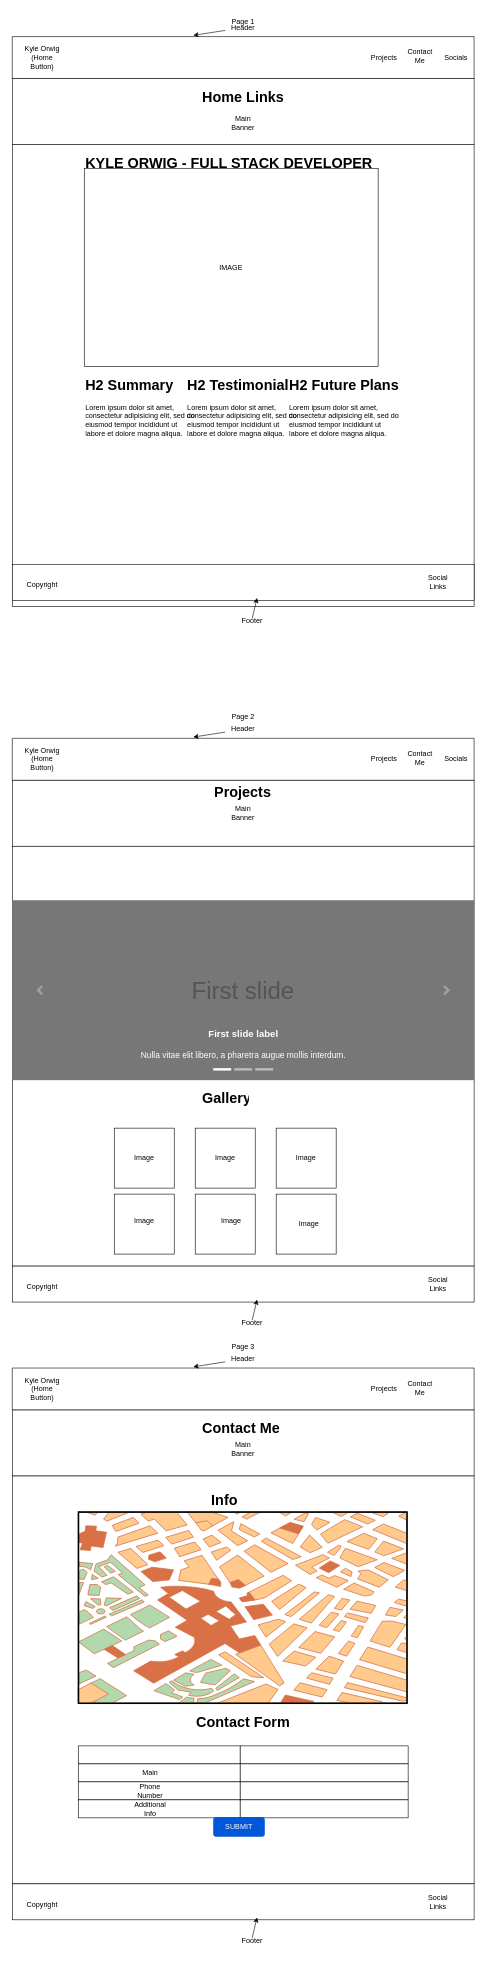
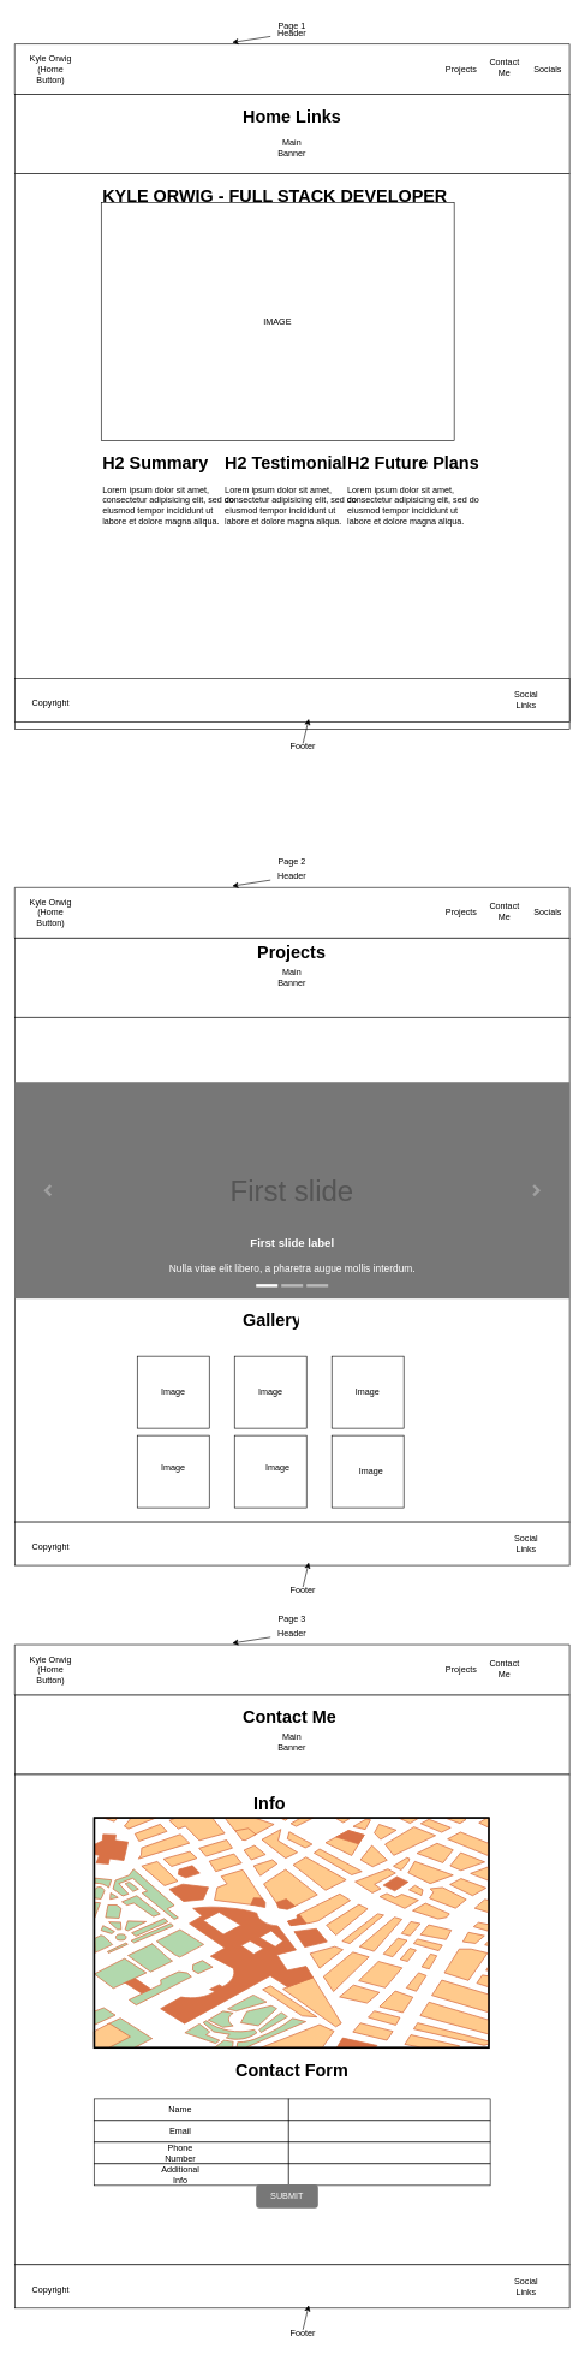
  <mxCell id="0" />
  <mxCell id="1" parent="0" />
  <mxCell id="2" value="" style="whiteSpace=wrap;html=1;aspect=fixed;" vertex="1" parent="1"><mxGeometry x="20" y="240" width="770" height="770" as="geometry" /></mxCell>
  <mxCell id="3" value="" style="verticalLabelPosition=bottom;verticalAlign=top;html=1;shape=mxgraph.basic.rect;fillColor2=none;strokeWidth=1;size=20;indent=5;" vertex="1" parent="1"><mxGeometry x="20" y="60" width="770" height="70" as="geometry" /></mxCell>
  <mxCell id="4" value="Socials" style="text;html=1;align=center;verticalAlign=middle;whiteSpace=wrap;rounded=0;" vertex="1" parent="1"><mxGeometry x="730" y="80" width="60" height="30" as="geometry" /></mxCell>
  <mxCell id="5" value="Projects" style="text;html=1;align=center;verticalAlign=middle;whiteSpace=wrap;rounded=0;" vertex="1" parent="1"><mxGeometry x="610" y="80" width="60" height="30" as="geometry" /></mxCell>
  <mxCell id="6" value="Contact Me" style="text;html=1;align=center;verticalAlign=middle;whiteSpace=wrap;rounded=0;" vertex="1" parent="1"><mxGeometry x="670" y="77.5" width="60" height="30" as="geometry" /></mxCell>
  <mxCell id="7" value="Kyle Orwig (Home Button)" style="text;html=1;align=center;verticalAlign=middle;whiteSpace=wrap;rounded=0;" vertex="1" parent="1"><mxGeometry x="40" y="80" width="60" height="30" as="geometry" /></mxCell>
  <mxCell id="8" value="&lt;h1 style=&quot;margin-top: 0px;&quot;&gt;&lt;span style=&quot;background-color: initial;&quot;&gt;KYLE ORWIG - FULL STACK DEVELOPER&lt;/span&gt;&lt;/h1&gt;&lt;h1 style=&quot;margin-top: 0px;&quot;&gt;&lt;br&gt;&lt;/h1&gt;" style="text;html=1;whiteSpace=wrap;overflow=hidden;rounded=0;" vertex="1" parent="1"><mxGeometry x="140" y="250" width="490" height="150" as="geometry" /></mxCell>
  <mxCell id="9" value="Header" style="text;html=1;align=center;verticalAlign=middle;whiteSpace=wrap;rounded=0;" vertex="1" parent="1"><mxGeometry x="375" y="30" width="60" height="30" as="geometry" /></mxCell>
  <mxCell id="10" value="" style="endArrow=classic;html=1;rounded=0;entryX=0.392;entryY=-0.029;entryDx=0;entryDy=0;entryPerimeter=0;" edge="1" parent="1" source="9" target="3"><mxGeometry width="50" height="50" relative="1" as="geometry"><mxPoint x="385" y="90.427" as="sourcePoint" /><mxPoint x="240" y="94.57" as="targetPoint" /></mxGeometry></mxCell>
  <mxCell id="11" value="" style="rounded=0;whiteSpace=wrap;html=1;" vertex="1" parent="1"><mxGeometry x="140" y="280" width="490" height="330" as="geometry" /></mxCell>
  <mxCell id="12" value="IMAGE" style="text;html=1;align=center;verticalAlign=middle;whiteSpace=wrap;rounded=0;" vertex="1" parent="1"><mxGeometry x="355" y="430" width="60" height="30" as="geometry" /></mxCell>
  <mxCell id="13" value="&lt;h1 style=&quot;margin-top: 0px;&quot;&gt;H2 Summary&lt;/h1&gt;&lt;p&gt;Lorem ipsum dolor sit amet, consectetur adipisicing elit, sed do eiusmod tempor incididunt ut labore et dolore magna aliqua.&lt;/p&gt;" style="text;html=1;whiteSpace=wrap;overflow=hidden;rounded=0;" vertex="1" parent="1"><mxGeometry x="140" y="620" width="190" height="120" as="geometry" /></mxCell>
  <mxCell id="14" value="&lt;h1 style=&quot;margin-top: 0px;&quot;&gt;H2 Testimonial&lt;/h1&gt;&lt;p&gt;Lorem ipsum dolor sit amet, consectetur adipisicing elit, sed do eiusmod tempor incididunt ut labore et dolore magna aliqua.&lt;/p&gt;" style="text;html=1;whiteSpace=wrap;overflow=hidden;rounded=0;" vertex="1" parent="1"><mxGeometry x="310" y="620" width="190" height="120" as="geometry" /></mxCell>
  <mxCell id="15" value="&lt;h1 style=&quot;margin-top: 0px;&quot;&gt;H2 Future Plans&lt;/h1&gt;&lt;p&gt;Lorem ipsum dolor sit amet, consectetur adipisicing elit, sed do eiusmod tempor incididunt ut labore et dolore magna aliqua.&lt;/p&gt;" style="text;html=1;whiteSpace=wrap;overflow=hidden;rounded=0;" vertex="1" parent="1"><mxGeometry x="480" y="620" width="190" height="120" as="geometry" /></mxCell>
  <mxCell id="16" value="" style="rounded=0;whiteSpace=wrap;html=1;" vertex="1" parent="1"><mxGeometry x="20" y="940" width="770" height="60" as="geometry" /></mxCell>
  <mxCell id="17" value="Footer" style="text;html=1;align=center;verticalAlign=middle;whiteSpace=wrap;rounded=0;" vertex="1" parent="1"><mxGeometry x="390" y="1020" width="60" height="30" as="geometry" /></mxCell>
  <mxCell id="18" value="" style="endArrow=classic;html=1;rounded=0;entryX=0.53;entryY=0.933;entryDx=0;entryDy=0;entryPerimeter=0;" edge="1" parent="1" target="16"><mxGeometry width="50" height="50" relative="1" as="geometry"><mxPoint x="420" y="1030" as="sourcePoint" /><mxPoint x="470" y="980" as="targetPoint" /></mxGeometry></mxCell>
  <mxCell id="19" value="Copyright" style="text;html=1;align=center;verticalAlign=middle;whiteSpace=wrap;rounded=0;" vertex="1" parent="1"><mxGeometry x="40" y="960" width="60" height="30" as="geometry" /></mxCell>
  <mxCell id="20" value="Social Links" style="text;html=1;align=center;verticalAlign=middle;whiteSpace=wrap;rounded=0;" vertex="1" parent="1"><mxGeometry x="700" y="955" width="60" height="30" as="geometry" /></mxCell>
  <mxCell id="21" value="" style="rounded=0;whiteSpace=wrap;html=1;" vertex="1" parent="1"><mxGeometry x="20" y="130" width="770" height="110" as="geometry" /></mxCell>
  <mxCell id="22" value="Main Banner" style="text;html=1;align=center;verticalAlign=middle;whiteSpace=wrap;rounded=0;" vertex="1" parent="1"><mxGeometry x="375" y="190" width="60" height="30" as="geometry" /></mxCell>
  <mxCell id="23" value="" style="verticalLabelPosition=bottom;verticalAlign=top;html=1;shape=mxgraph.basic.rect;fillColor2=none;strokeWidth=1;size=20;indent=5;" vertex="1" parent="1"><mxGeometry x="20" y="1230" width="770" height="70" as="geometry" /></mxCell>
  <mxCell id="24" value="Socials" style="text;html=1;align=center;verticalAlign=middle;whiteSpace=wrap;rounded=0;" vertex="1" parent="1"><mxGeometry x="730" y="1250" width="60" height="30" as="geometry" /></mxCell>
  <mxCell id="25" value="Projects" style="text;html=1;align=center;verticalAlign=middle;whiteSpace=wrap;rounded=0;" vertex="1" parent="1"><mxGeometry x="610" y="1250" width="60" height="30" as="geometry" /></mxCell>
  <mxCell id="26" value="Contact Me" style="text;html=1;align=center;verticalAlign=middle;whiteSpace=wrap;rounded=0;" vertex="1" parent="1"><mxGeometry x="670" y="1247.5" width="60" height="30" as="geometry" /></mxCell>
  <mxCell id="27" value="Kyle Orwig (Home Button)" style="text;html=1;align=center;verticalAlign=middle;whiteSpace=wrap;rounded=0;" vertex="1" parent="1"><mxGeometry x="40" y="1250" width="60" height="30" as="geometry" /></mxCell>
  <mxCell id="28" value="Header" style="text;html=1;align=center;verticalAlign=middle;whiteSpace=wrap;rounded=0;" vertex="1" parent="1"><mxGeometry x="375" y="1200" width="60" height="30" as="geometry" /></mxCell>
  <mxCell id="29" value="" style="endArrow=classic;html=1;rounded=0;entryX=0.392;entryY=-0.029;entryDx=0;entryDy=0;entryPerimeter=0;" edge="1" parent="1" source="28" target="23"><mxGeometry width="50" height="50" relative="1" as="geometry"><mxPoint x="385" y="1260.427" as="sourcePoint" /><mxPoint x="240" y="1264.57" as="targetPoint" /></mxGeometry></mxCell>
  <mxCell id="30" value="" style="rounded=0;whiteSpace=wrap;html=1;" vertex="1" parent="1"><mxGeometry x="20" y="1300" width="770" height="110" as="geometry" /></mxCell>
  <mxCell id="31" value="Main Banner" style="text;html=1;align=center;verticalAlign=middle;whiteSpace=wrap;rounded=0;" vertex="1" parent="1"><mxGeometry x="375" y="1340" width="60" height="30" as="geometry" /></mxCell>
  <mxCell id="32" value="Page 1" style="text;html=1;align=center;verticalAlign=middle;whiteSpace=wrap;rounded=0;" vertex="1" parent="1"><mxGeometry x="375" width="60" height="30" as="geometry" y="20" /></mxCell>
  <mxCell id="33" value="Page 2" style="text;html=1;align=center;verticalAlign=middle;whiteSpace=wrap;rounded=0;" vertex="1" parent="1"><mxGeometry x="375" y="1180" width="60" height="30" as="geometry" /></mxCell>
  <mxCell id="34" value="" style="rounded=0;whiteSpace=wrap;html=1;" vertex="1" parent="1"><mxGeometry x="20" y="1410" width="770" height="700" as="geometry" /></mxCell>
  <mxCell id="35" value="&lt;h1 style=&quot;margin-top: 0px;&quot;&gt;Projects&lt;/h1&gt;" style="text;html=1;whiteSpace=wrap;overflow=hidden;rounded=0;" vertex="1" parent="1"><mxGeometry x="355" y="1300" width="100" height="40" as="geometry" /></mxCell>
  <mxCell id="36" value="First slide" style="html=1;shadow=0;dashed=0;strokeColor=none;strokeWidth=1;fillColor=#777777;fontColor=#555555;whiteSpace=wrap;align=center;verticalAlign=middle;fontStyle=0;fontSize=40;" vertex="1" parent="1"><mxGeometry x="20" y="1500" width="770" height="300" as="geometry" /></mxCell>
  <mxCell id="37" value="" style="html=1;verticalLabelPosition=bottom;labelBackgroundColor=#ffffff;verticalAlign=top;shadow=0;dashed=0;strokeWidth=4;shape=mxgraph.ios7.misc.more;strokeColor=#a0a0a0;" vertex="1" parent="36"><mxGeometry x="1" y="0.5" width="7" height="14" relative="1" as="geometry"><mxPoint x="-50" y="-7" as="offset" /></mxGeometry></mxCell>
  <mxCell id="38" value="" style="flipH=1;html=1;verticalLabelPosition=bottom;labelBackgroundColor=#ffffff;verticalAlign=top;shadow=0;dashed=0;strokeWidth=4;shape=mxgraph.ios7.misc.more;strokeColor=#a0a0a0;" vertex="1" parent="36"><mxGeometry y="0.5" width="7" height="14" relative="1" as="geometry"><mxPoint x="43" y="-7" as="offset" /></mxGeometry></mxCell>
  <mxCell id="39" value="" style="html=1;shadow=0;strokeColor=none;fillColor=#ffffff;" vertex="1" parent="36"><mxGeometry x="0.5" y="1" width="30" height="4" relative="1" as="geometry"><mxPoint x="-50" y="-20" as="offset" /></mxGeometry></mxCell>
  <mxCell id="40" value="" style="html=1;shadow=0;strokeColor=none;fillColor=#BBBBBB;" vertex="1" parent="36"><mxGeometry x="0.5" y="1" width="30" height="4" relative="1" as="geometry"><mxPoint x="-15" y="-20" as="offset" /></mxGeometry></mxCell>
  <mxCell id="41" value="" style="html=1;shadow=0;strokeColor=none;fillColor=#BBBBBB;" vertex="1" parent="36"><mxGeometry x="0.5" y="1" width="30" height="4" relative="1" as="geometry"><mxPoint x="20" y="-20" as="offset" /></mxGeometry></mxCell>
  <mxCell id="42" value="&lt;font style=&quot;font-size: 16px&quot;&gt;&lt;b&gt;First slide label&lt;/b&gt;&lt;/font&gt;&lt;br style=&quot;font-size: 14px&quot;&gt;&lt;br style=&quot;font-size: 14px&quot;&gt;Nulla vitae elit libero, a pharetra augue mollis interdum." style="html=1;shadow=0;strokeColor=none;fillColor=none;resizeWidth=1;fontColor=#FFFFFF;fontSize=14;" vertex="1" parent="36"><mxGeometry y="1" width="770" height="60" relative="1" as="geometry"><mxPoint y="-90" as="offset" /></mxGeometry></mxCell>
  <mxCell id="43" value="" style="rounded=0;whiteSpace=wrap;html=1;" vertex="1" parent="1"><mxGeometry x="20" y="2110" width="770" height="60" as="geometry" /></mxCell>
  <mxCell id="44" value="Footer" style="text;html=1;align=center;verticalAlign=middle;whiteSpace=wrap;rounded=0;" vertex="1" parent="1"><mxGeometry x="390" y="2190" width="60" height="30" as="geometry" /></mxCell>
  <mxCell id="45" value="" style="endArrow=classic;html=1;rounded=0;entryX=0.53;entryY=0.933;entryDx=0;entryDy=0;entryPerimeter=0;" edge="1" parent="1" target="43"><mxGeometry width="50" height="50" relative="1" as="geometry"><mxPoint x="420" y="2200" as="sourcePoint" /><mxPoint x="470" y="2150" as="targetPoint" /></mxGeometry></mxCell>
  <mxCell id="46" value="Copyright" style="text;html=1;align=center;verticalAlign=middle;whiteSpace=wrap;rounded=0;" vertex="1" parent="1"><mxGeometry x="40" y="2130" width="60" height="30" as="geometry" /></mxCell>
  <mxCell id="47" value="Social Links" style="text;html=1;align=center;verticalAlign=middle;whiteSpace=wrap;rounded=0;" vertex="1" parent="1"><mxGeometry x="700" y="2125" width="60" height="30" as="geometry" /></mxCell>
  <mxCell id="48" value="Socials" style="text;html=1;align=center;verticalAlign=middle;whiteSpace=wrap;rounded=0;" vertex="1" parent="1"><mxGeometry x="730" y="2300" width="60" height="30" as="geometry" /></mxCell>
  <mxCell id="49" value="" style="verticalLabelPosition=bottom;verticalAlign=top;html=1;shape=mxgraph.basic.rect;fillColor2=none;strokeWidth=1;size=20;indent=5;" vertex="1" parent="1"><mxGeometry x="20" y="2280" width="770" height="70" as="geometry" /></mxCell>
  <mxCell id="50" value="Projects" style="text;html=1;align=center;verticalAlign=middle;whiteSpace=wrap;rounded=0;" vertex="1" parent="1"><mxGeometry x="610" y="2300" width="60" height="30" as="geometry" /></mxCell>
  <mxCell id="51" value="Contact Me" style="text;html=1;align=center;verticalAlign=middle;whiteSpace=wrap;rounded=0;" vertex="1" parent="1"><mxGeometry x="670" y="2297.5" width="60" height="30" as="geometry" /></mxCell>
  <mxCell id="52" value="Kyle Orwig (Home Button)" style="text;html=1;align=center;verticalAlign=middle;whiteSpace=wrap;rounded=0;" vertex="1" parent="1"><mxGeometry x="40" y="2300" width="60" height="30" as="geometry" /></mxCell>
  <mxCell id="53" value="Header" style="text;html=1;align=center;verticalAlign=middle;whiteSpace=wrap;rounded=0;" vertex="1" parent="1"><mxGeometry x="375" y="2250" width="60" height="30" as="geometry" /></mxCell>
  <mxCell id="54" value="" style="endArrow=classic;html=1;rounded=0;entryX=0.392;entryY=-0.029;entryDx=0;entryDy=0;entryPerimeter=0;" edge="1" parent="1" source="53" target="49"><mxGeometry width="50" height="50" relative="1" as="geometry"><mxPoint x="385" y="2310.427" as="sourcePoint" /><mxPoint x="240" y="2314.57" as="targetPoint" /></mxGeometry></mxCell>
  <mxCell id="55" value="" style="rounded=0;whiteSpace=wrap;html=1;" vertex="1" parent="1"><mxGeometry x="20" y="2350" width="770" height="110" as="geometry" /></mxCell>
  <mxCell id="56" value="Main Banner" style="text;html=1;align=center;verticalAlign=middle;whiteSpace=wrap;rounded=0;" vertex="1" parent="1"><mxGeometry x="375" y="2400" width="60" height="30" as="geometry" /></mxCell>
  <mxCell id="57" value="Page 3" style="text;html=1;align=center;verticalAlign=middle;whiteSpace=wrap;rounded=0;" vertex="1" parent="1"><mxGeometry x="375" y="2230" width="60" height="30" as="geometry" /></mxCell>
  <mxCell id="58" value="" style="rounded=0;whiteSpace=wrap;html=1;" vertex="1" parent="1"><mxGeometry x="20" y="2460" width="770" height="680" as="geometry" /></mxCell>
  <mxCell id="59" value="&lt;h1 style=&quot;margin-top: 0px;&quot;&gt;Home Links&lt;/h1&gt;" style="text;html=1;whiteSpace=wrap;overflow=hidden;rounded=0;" vertex="1" parent="1"><mxGeometry x="335" y="140" width="140" height="35" as="geometry" /></mxCell>
  <mxCell id="60" value="&lt;h1 style=&quot;margin-top: 0px;&quot;&gt;Contact Me&lt;/h1&gt;" style="text;html=1;whiteSpace=wrap;overflow=hidden;rounded=0;" vertex="1" parent="1"><mxGeometry x="335" y="2360" width="140" height="40" as="geometry" /></mxCell>
  <mxCell id="61" value="" style="verticalLabelPosition=bottom;shadow=0;dashed=0;align=center;html=1;verticalAlign=top;strokeWidth=1;shape=mxgraph.mockup.misc.map;" vertex="1" parent="1"><mxGeometry x="130" y="2520" width="550" height="320" as="geometry" /></mxCell>
  <mxCell id="62" value="&lt;h1 style=&quot;margin-top: 0px;&quot;&gt;Info&lt;/h1&gt;" style="text;html=1;whiteSpace=wrap;overflow=hidden;rounded=0;" vertex="1" parent="1"><mxGeometry x="350" y="2480" width="110" height="40" as="geometry" /></mxCell>
  <mxCell id="63" value="&lt;h1 style=&quot;margin-top: 0px;&quot;&gt;Contact Form&lt;/h1&gt;" style="text;html=1;whiteSpace=wrap;overflow=hidden;rounded=0;" vertex="1" parent="1"><mxGeometry x="325" y="2850" width="160" height="30" as="geometry" /></mxCell>
  <mxCell id="64" value="" style="rounded=0;whiteSpace=wrap;html=1;" vertex="1" parent="1"><mxGeometry x="20" y="3140" width="770" height="60" as="geometry" /></mxCell>
  <mxCell id="65" value="Footer" style="text;html=1;align=center;verticalAlign=middle;whiteSpace=wrap;rounded=0;" vertex="1" parent="1"><mxGeometry x="390" y="3220" width="60" height="30" as="geometry" /></mxCell>
  <mxCell id="66" value="" style="endArrow=classic;html=1;rounded=0;entryX=0.53;entryY=0.933;entryDx=0;entryDy=0;entryPerimeter=0;" edge="1" parent="1" target="64"><mxGeometry width="50" height="50" relative="1" as="geometry"><mxPoint x="420" y="3230" as="sourcePoint" /><mxPoint x="470" y="3180" as="targetPoint" /></mxGeometry></mxCell>
  <mxCell id="67" value="Copyright" style="text;html=1;align=center;verticalAlign=middle;whiteSpace=wrap;rounded=0;" vertex="1" parent="1"><mxGeometry x="40" y="3160" width="60" height="30" as="geometry" /></mxCell>
  <mxCell id="68" value="Social Links" style="text;html=1;align=center;verticalAlign=middle;whiteSpace=wrap;rounded=0;" vertex="1" parent="1"><mxGeometry x="700" y="3155" width="60" height="30" as="geometry" /></mxCell>
  <mxCell id="69" value="" style="rounded=0;whiteSpace=wrap;html=1;" vertex="1" parent="1"><mxGeometry x="130" y="2910" width="270" height="30" as="geometry" /></mxCell>
  <mxCell id="70" value="" style="rounded=0;whiteSpace=wrap;html=1;" vertex="1" parent="1"><mxGeometry x="400" y="2910" width="280" height="30" as="geometry" /></mxCell>
  <mxCell id="71" value="" style="rounded=0;whiteSpace=wrap;html=1;" vertex="1" parent="1"><mxGeometry x="130" y="2940" width="270" height="30" as="geometry" /></mxCell>
  <mxCell id="72" value="" style="rounded=0;whiteSpace=wrap;html=1;" vertex="1" parent="1"><mxGeometry x="400" y="2940" width="280" height="30" as="geometry" /></mxCell>
  <mxCell id="73" value="" style="rounded=0;whiteSpace=wrap;html=1;" vertex="1" parent="1"><mxGeometry x="130" y="2970" width="270" height="30" as="geometry" /></mxCell>
  <mxCell id="74" value="" style="rounded=0;whiteSpace=wrap;html=1;" vertex="1" parent="1"><mxGeometry x="400" y="2970" width="280" height="30" as="geometry" /></mxCell>
  <mxCell id="75" value="" style="rounded=0;whiteSpace=wrap;html=1;" vertex="1" parent="1"><mxGeometry x="130" y="3000" width="270" height="30" as="geometry" /></mxCell>
  <mxCell id="76" value="" style="rounded=0;whiteSpace=wrap;html=1;" vertex="1" parent="1"><mxGeometry x="400" y="3000" width="280" height="30" as="geometry" /></mxCell>
- <mxCell id="78" value="Main" style="text;html=1;align=center;verticalAlign=middle;whiteSpace=wrap;rounded=0;" vertex="1" parent="1"><mxGeometry x="220" y="2940" width="60" height="30" as="geometry" /></mxCell>
+ <mxCell id="77" value="Name" style="text;html=1;align=center;verticalAlign=middle;whiteSpace=wrap;rounded=0;" vertex="1" parent="1"><mxGeometry x="220" y="2910" width="60" height="30" as="geometry" /></mxCell>
+ <mxCell id="78" value="Email" style="text;html=1;align=center;verticalAlign=middle;whiteSpace=wrap;rounded=0;" vertex="1" parent="1"><mxGeometry x="220" y="2940" width="60" height="30" as="geometry" /></mxCell>
  <mxCell id="79" value="Phone Number" style="text;html=1;align=center;verticalAlign=middle;whiteSpace=wrap;rounded=0;" vertex="1" parent="1"><mxGeometry x="220" y="2970" width="60" height="30" as="geometry" /></mxCell>
  <mxCell id="80" value="Additional Info" style="text;html=1;align=center;verticalAlign=middle;whiteSpace=wrap;rounded=0;" vertex="1" parent="1"><mxGeometry x="220" y="3000" width="60" height="30" as="geometry" /></mxCell>
- <mxCell id="81" value="SUBMIT" style="rounded=1;fillColor=#0057D8;strokeColor=none;html=1;whiteSpace=wrap;fontColor=#ffffff;align=center;verticalAlign=middle;fontStyle=0;fontSize=12;sketch=0;" vertex="1" parent="1"><mxGeometry x="355" y="3028.5" width="86" height="33" as="geometry" /></mxCell>
+ <mxCell id="81" value="SUBMIT" style="rounded=1;fillColor=#777777;strokeColor=none;html=1;whiteSpace=wrap;fontColor=#ffffff;align=center;verticalAlign=middle;fontStyle=0;fontSize=12;sketch=0;" vertex="1" parent="1"><mxGeometry x="355" y="3028.5" width="86" height="33" as="geometry" /></mxCell>
  <mxCell id="82" value="" style="whiteSpace=wrap;html=1;aspect=fixed;" vertex="1" parent="1"><mxGeometry x="190" y="1880" width="100" height="100" as="geometry" /></mxCell>
  <mxCell id="83" value="" style="whiteSpace=wrap;html=1;aspect=fixed;" vertex="1" parent="1"><mxGeometry x="325" y="1880" width="100" height="100" as="geometry" /></mxCell>
  <mxCell id="84" value="" style="whiteSpace=wrap;html=1;aspect=fixed;" vertex="1" parent="1"><mxGeometry x="460" y="1880" width="100" height="100" as="geometry" /></mxCell>
  <mxCell id="85" value="" style="whiteSpace=wrap;html=1;aspect=fixed;" vertex="1" parent="1"><mxGeometry x="190" y="1990" width="100" height="100" as="geometry" /></mxCell>
  <mxCell id="86" value="" style="whiteSpace=wrap;html=1;aspect=fixed;" vertex="1" parent="1"><mxGeometry x="325" y="1990" width="100" height="100" as="geometry" /></mxCell>
  <mxCell id="87" value="" style="whiteSpace=wrap;html=1;aspect=fixed;" vertex="1" parent="1"><mxGeometry x="460" y="1990" width="100" height="100" as="geometry" /></mxCell>
  <mxCell id="88" value="&lt;h1 style=&quot;margin-top: 0px;&quot;&gt;Gallery&lt;/h1&gt;" style="text;html=1;whiteSpace=wrap;overflow=hidden;rounded=0;" vertex="1" parent="1"><mxGeometry x="335" y="1810" width="80" height="40" as="geometry" /></mxCell>
  <mxCell id="89" value="Image" style="text;html=1;align=center;verticalAlign=middle;whiteSpace=wrap;rounded=0;" vertex="1" parent="1"><mxGeometry x="210" y="1915" width="60" height="30" as="geometry" /></mxCell>
  <mxCell id="90" value="Image" style="text;html=1;align=center;verticalAlign=middle;whiteSpace=wrap;rounded=0;" vertex="1" parent="1"><mxGeometry x="345" y="1915" width="60" height="30" as="geometry" /></mxCell>
  <mxCell id="91" value="Image" style="text;html=1;align=center;verticalAlign=middle;whiteSpace=wrap;rounded=0;" vertex="1" parent="1"><mxGeometry x="480" y="1915" width="60" height="30" as="geometry" /></mxCell>
  <mxCell id="92" value="Image" style="text;html=1;align=center;verticalAlign=middle;whiteSpace=wrap;rounded=0;" vertex="1" parent="1"><mxGeometry x="210" y="2020" width="60" height="30" as="geometry" /></mxCell>
  <mxCell id="93" value="Image" style="text;html=1;align=center;verticalAlign=middle;whiteSpace=wrap;rounded=0;" vertex="1" parent="1"><mxGeometry x="355" y="2020" width="60" height="30" as="geometry" /></mxCell>
  <mxCell id="94" value="Image" style="text;html=1;align=center;verticalAlign=middle;whiteSpace=wrap;rounded=0;" vertex="1" parent="1"><mxGeometry x="485" y="2025" width="60" height="30" as="geometry" /></mxCell>
